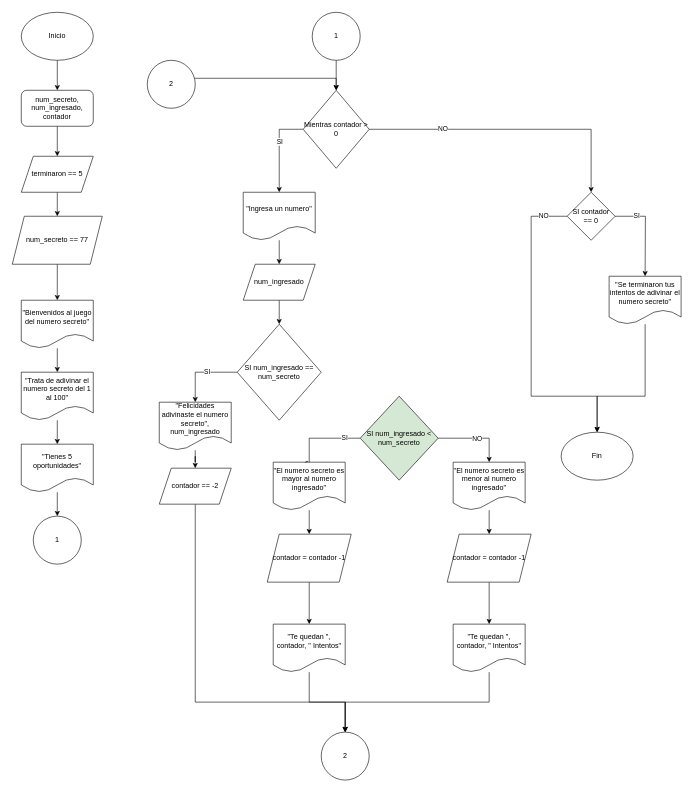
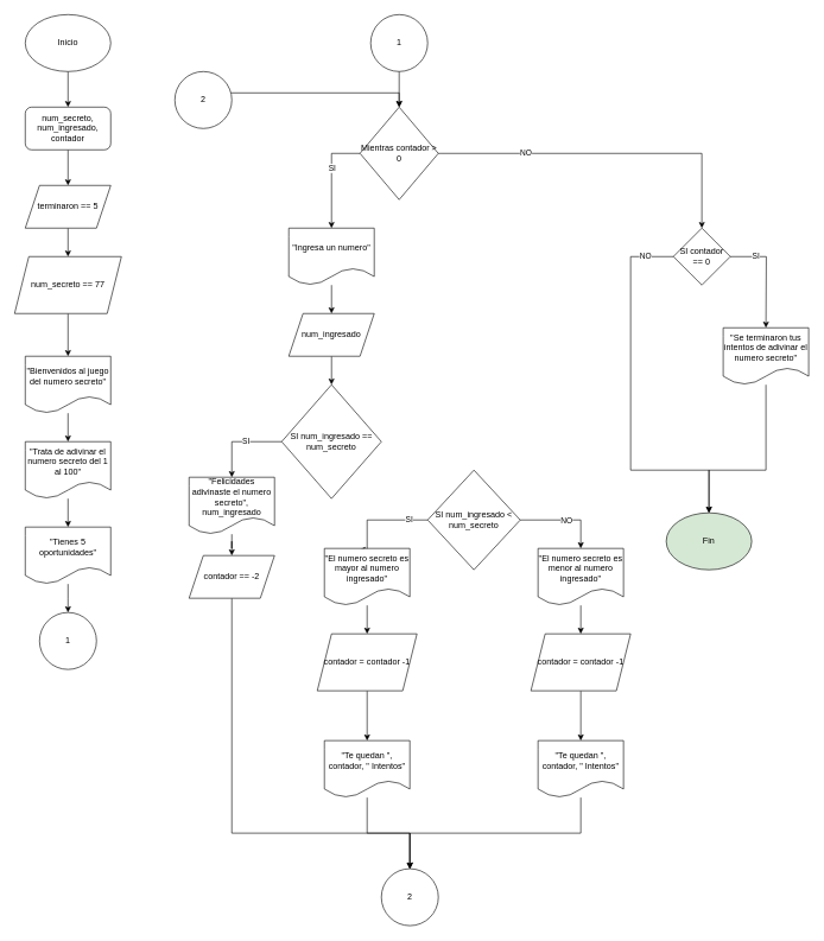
  <mxCell id="0" />
  <mxCell id="1" parent="0" />
  <mxCell id="2" value="" style="edgeStyle=orthogonalEdgeStyle;rounded=0;orthogonalLoop=1;jettySize=auto;html=1;" edge="1" parent="1" source="3" target="5"><mxGeometry relative="1" as="geometry" /></mxCell>
  <mxCell id="3" value="Inicio" style="ellipse;whiteSpace=wrap;html=1;" vertex="1" parent="1"><mxGeometry x="35" y="20" width="120" height="80" as="geometry" /></mxCell>
  <mxCell id="4" value="" style="edgeStyle=orthogonalEdgeStyle;rounded=0;orthogonalLoop=1;jettySize=auto;html=1;" edge="1" parent="1" source="5" target="7"><mxGeometry relative="1" as="geometry" /></mxCell>
  <mxCell id="5" value="num_secreto, num_ingresado, contador" style="whiteSpace=wrap;html=1;rounded=1;" vertex="1" parent="1"><mxGeometry x="35" y="150" width="120" height="60" as="geometry" /></mxCell>
  <mxCell id="6" value="" style="edgeStyle=orthogonalEdgeStyle;rounded=0;orthogonalLoop=1;jettySize=auto;html=1;" edge="1" parent="1" source="7" target="18"><mxGeometry relative="1" as="geometry" /></mxCell>
  <mxCell id="7" value="terminaron == 5" style="shape=parallelogram;perimeter=parallelogramPerimeter;whiteSpace=wrap;html=1;fixedSize=1;" vertex="1" parent="1"><mxGeometry x="35" y="260" width="120" height="60" as="geometry" /></mxCell>
  <mxCell id="8" value="" style="edgeStyle=orthogonalEdgeStyle;rounded=0;orthogonalLoop=1;jettySize=auto;html=1;" edge="1" parent="1" source="9" target="11"><mxGeometry relative="1" as="geometry" /></mxCell>
  <mxCell id="9" value="&quot;Bienvenidos al juego del numero secreto&quot;" style="shape=document;whiteSpace=wrap;html=1;boundedLbl=1;" vertex="1" parent="1"><mxGeometry x="35" y="500" width="120" height="80" as="geometry" /></mxCell>
  <mxCell id="10" value="" style="edgeStyle=orthogonalEdgeStyle;rounded=0;orthogonalLoop=1;jettySize=auto;html=1;" edge="1" parent="1" source="11" target="13"><mxGeometry relative="1" as="geometry" /></mxCell>
  <mxCell id="11" value="&quot;Trata de adivinar el numero secreto del 1 al 100&quot;" style="shape=document;whiteSpace=wrap;html=1;boundedLbl=1;" vertex="1" parent="1"><mxGeometry x="35" y="620" width="120" height="80" as="geometry" /></mxCell>
  <mxCell id="12" value="" style="edgeStyle=orthogonalEdgeStyle;rounded=0;orthogonalLoop=1;jettySize=auto;html=1;" edge="1" parent="1" source="13"><mxGeometry relative="1" as="geometry"><mxPoint x="95" y="860" as="targetPoint" /></mxGeometry></mxCell>
  <mxCell id="13" value="&quot;Tienes 5 oportunidades&quot;" style="shape=document;whiteSpace=wrap;html=1;boundedLbl=1;" vertex="1" parent="1"><mxGeometry x="35" y="740" width="120" height="80" as="geometry" /></mxCell>
  <mxCell id="14" value="1" style="ellipse;whiteSpace=wrap;html=1;aspect=fixed;" vertex="1" parent="1"><mxGeometry x="55" y="860" width="80" height="80" as="geometry" /></mxCell>
  <mxCell id="15" value="" style="edgeStyle=orthogonalEdgeStyle;rounded=0;orthogonalLoop=1;jettySize=auto;html=1;" edge="1" parent="1" source="16" target="23"><mxGeometry relative="1" as="geometry" /></mxCell>
  <mxCell id="16" value="1" style="ellipse;whiteSpace=wrap;html=1;aspect=fixed;" vertex="1" parent="1"><mxGeometry x="520" y="20" width="80" height="80" as="geometry" /></mxCell>
  <mxCell id="17" value="" style="edgeStyle=orthogonalEdgeStyle;rounded=0;orthogonalLoop=1;jettySize=auto;html=1;" edge="1" parent="1" source="18" target="9"><mxGeometry relative="1" as="geometry" /></mxCell>
  <mxCell id="18" value="num_secreto == 77" style="shape=parallelogram;perimeter=parallelogramPerimeter;whiteSpace=wrap;html=1;fixedSize=1;" vertex="1" parent="1"><mxGeometry x="20" y="360" width="150" height="80" as="geometry" /></mxCell>
  <mxCell id="19" style="edgeStyle=orthogonalEdgeStyle;rounded=0;orthogonalLoop=1;jettySize=auto;html=1;entryX=0.5;entryY=0;entryDx=0;entryDy=0;" edge="1" parent="1" source="23"><mxGeometry relative="1" as="geometry"><mxPoint x="465" y="320" as="targetPoint" /><Array as="points"><mxPoint x="465" y="215" /></Array></mxGeometry></mxCell>
  <mxCell id="20" value="SI" style="edgeLabel;html=1;align=center;verticalAlign=middle;resizable=0;points=[];" vertex="1" connectable="0" parent="19"><mxGeometry x="-0.172" relative="1" as="geometry"><mxPoint as="offset" /></mxGeometry></mxCell>
  <mxCell id="21" style="edgeStyle=orthogonalEdgeStyle;rounded=0;orthogonalLoop=1;jettySize=auto;html=1;entryX=0.5;entryY=0;entryDx=0;entryDy=0;" edge="1" parent="1" source="23" target="28"><mxGeometry relative="1" as="geometry"><mxPoint x="825" y="260" as="targetPoint" /></mxGeometry></mxCell>
  <mxCell id="22" value="NO" style="edgeLabel;html=1;align=center;verticalAlign=middle;resizable=0;points=[];" vertex="1" connectable="0" parent="21"><mxGeometry x="-0.487" y="1" relative="1" as="geometry"><mxPoint as="offset" /></mxGeometry></mxCell>
  <mxCell id="23" value="Mientras contador &amp;gt; 0" style="rhombus;whiteSpace=wrap;html=1;" vertex="1" parent="1"><mxGeometry x="505" y="150" width="110" height="130" as="geometry" /></mxCell>
  <mxCell id="24" style="edgeStyle=orthogonalEdgeStyle;rounded=0;orthogonalLoop=1;jettySize=auto;html=1;" edge="1" parent="1" source="28"><mxGeometry relative="1" as="geometry"><mxPoint x="1075" y="460" as="targetPoint" /></mxGeometry></mxCell>
  <mxCell id="25" value="SI" style="edgeLabel;html=1;align=center;verticalAlign=middle;resizable=0;points=[];" vertex="1" connectable="0" parent="24"><mxGeometry x="-0.533" y="1" relative="1" as="geometry"><mxPoint as="offset" /></mxGeometry></mxCell>
  <mxCell id="26" style="edgeStyle=orthogonalEdgeStyle;rounded=0;orthogonalLoop=1;jettySize=auto;html=1;entryX=0.5;entryY=0;entryDx=0;entryDy=0;" edge="1" parent="1" source="28" target="31"><mxGeometry relative="1" as="geometry"><Array as="points"><mxPoint x="885" y="360" /><mxPoint x="885" y="660" /></Array></mxGeometry></mxCell>
  <mxCell id="27" value="NO" style="edgeLabel;html=1;align=center;verticalAlign=middle;resizable=0;points=[];" vertex="1" connectable="0" parent="26"><mxGeometry x="-0.849" y="-1" relative="1" as="geometry"><mxPoint as="offset" /></mxGeometry></mxCell>
  <mxCell id="28" value="SI contador == 0" style="rhombus;whiteSpace=wrap;html=1;" vertex="1" parent="1"><mxGeometry x="945" y="320" width="80" height="80" as="geometry" /></mxCell>
  <mxCell id="29" style="edgeStyle=orthogonalEdgeStyle;rounded=0;orthogonalLoop=1;jettySize=auto;html=1;entryX=0.5;entryY=0;entryDx=0;entryDy=0;" edge="1" parent="1" source="30" target="31"><mxGeometry relative="1" as="geometry"><mxPoint x="1045" y="660" as="targetPoint" /><Array as="points"><mxPoint x="1075" y="660" /><mxPoint x="995" y="660" /></Array></mxGeometry></mxCell>
  <mxCell id="30" value="&quot;Se terminaron tus intentos de adivinar el numero secreto&quot;" style="shape=document;whiteSpace=wrap;html=1;boundedLbl=1;" vertex="1" parent="1"><mxGeometry x="1015" y="460" width="120" height="80" as="geometry" /></mxCell>
- <mxCell id="31" value="Fin" style="ellipse;whiteSpace=wrap;html=1;" vertex="1" parent="1"><mxGeometry x="935" y="720" width="120" height="80" as="geometry" /></mxCell>
+ <mxCell id="31" value="Fin" style="ellipse;whiteSpace=wrap;html=1;fillColor=#d5e8d4;" vertex="1" parent="1"><mxGeometry x="935" y="720" width="120" height="80" as="geometry" /></mxCell>
  <mxCell id="32" value="" style="edgeStyle=orthogonalEdgeStyle;rounded=0;orthogonalLoop=1;jettySize=auto;html=1;" edge="1" source="33" target="35" parent="1"><mxGeometry relative="1" as="geometry" /></mxCell>
  <mxCell id="33" value="&quot;Ingresa un numero&quot;" style="shape=document;whiteSpace=wrap;html=1;boundedLbl=1;" vertex="1" parent="1"><mxGeometry x="405" y="320" width="120" height="80" as="geometry" /></mxCell>
  <mxCell id="34" value="" style="edgeStyle=orthogonalEdgeStyle;rounded=0;orthogonalLoop=1;jettySize=auto;html=1;" edge="1" parent="1" source="35" target="38"><mxGeometry relative="1" as="geometry" /></mxCell>
  <mxCell id="35" value="num_ingresado" style="shape=parallelogram;perimeter=parallelogramPerimeter;whiteSpace=wrap;html=1;fixedSize=1;" vertex="1" parent="1"><mxGeometry x="405" y="440" width="120" height="60" as="geometry" /></mxCell>
  <mxCell id="36" style="edgeStyle=orthogonalEdgeStyle;rounded=0;orthogonalLoop=1;jettySize=auto;html=1;entryX=0.5;entryY=0;entryDx=0;entryDy=0;" edge="1" parent="1" source="38" target="40"><mxGeometry relative="1" as="geometry" /></mxCell>
  <mxCell id="37" value="SI" style="edgeLabel;html=1;align=center;verticalAlign=middle;resizable=0;points=[];" vertex="1" connectable="0" parent="36"><mxGeometry x="-0.15" y="-1" relative="1" as="geometry"><mxPoint as="offset" /></mxGeometry></mxCell>
  <mxCell id="38" value="SI num_ingresado == num_secreto" style="rhombus;whiteSpace=wrap;html=1;" vertex="1" parent="1"><mxGeometry x="395" y="540" width="140" height="160" as="geometry" /></mxCell>
  <mxCell id="39" value="" style="edgeStyle=orthogonalEdgeStyle;rounded=0;orthogonalLoop=1;jettySize=auto;html=1;" edge="1" parent="1" source="40" target="42"><mxGeometry relative="1" as="geometry" /></mxCell>
  <mxCell id="40" value="&quot;Felicidades adivinaste el numero secreto&quot;, num_ingresado" style="shape=document;whiteSpace=wrap;html=1;boundedLbl=1;" vertex="1" parent="1"><mxGeometry x="265" y="670" width="120" height="80" as="geometry" /></mxCell>
  <mxCell id="41" style="edgeStyle=orthogonalEdgeStyle;rounded=0;orthogonalLoop=1;jettySize=auto;html=1;" edge="1" parent="1" source="42"><mxGeometry relative="1" as="geometry"><mxPoint x="575" y="1220" as="targetPoint" /><Array as="points"><mxPoint x="325" y="1170" /><mxPoint x="575" y="1170" /></Array></mxGeometry></mxCell>
  <mxCell id="42" value="contador == -2" style="shape=parallelogram;perimeter=parallelogramPerimeter;whiteSpace=wrap;html=1;fixedSize=1;" vertex="1" parent="1"><mxGeometry x="265" y="780" width="120" height="60" as="geometry" /></mxCell>
  <mxCell id="43" style="edgeStyle=orthogonalEdgeStyle;rounded=0;orthogonalLoop=1;jettySize=auto;html=1;entryX=0.408;entryY=0.025;entryDx=0;entryDy=0;entryPerimeter=0;" edge="1" parent="1" source="47" target="49"><mxGeometry relative="1" as="geometry"><Array as="points"><mxPoint x="515" y="730" /><mxPoint x="515" y="772" /></Array></mxGeometry></mxCell>
  <mxCell id="44" value="SI" style="edgeLabel;html=1;align=center;verticalAlign=middle;resizable=0;points=[];" vertex="1" connectable="0" parent="43"><mxGeometry x="-0.609" y="-1" relative="1" as="geometry"><mxPoint as="offset" /></mxGeometry></mxCell>
  <mxCell id="45" style="edgeStyle=orthogonalEdgeStyle;rounded=0;orthogonalLoop=1;jettySize=auto;html=1;exitX=1;exitY=0.5;exitDx=0;exitDy=0;entryX=0.5;entryY=0;entryDx=0;entryDy=0;" edge="1" parent="1" source="47" target="55"><mxGeometry relative="1" as="geometry" /></mxCell>
  <mxCell id="46" value="NO" style="edgeLabel;html=1;align=center;verticalAlign=middle;resizable=0;points=[];" vertex="1" connectable="0" parent="45"><mxGeometry x="0.024" relative="1" as="geometry"><mxPoint as="offset" /></mxGeometry></mxCell>
- <mxCell id="47" value="SI num_ingresado &amp;lt; num_secreto" style="rhombus;whiteSpace=wrap;html=1;fillColor=#d5e8d4;" vertex="1" parent="1"><mxGeometry x="600" y="660" width="130" height="140" as="geometry" /></mxCell>
+ <mxCell id="47" value="SI num_ingresado &amp;lt; num_secreto" style="rhombus;whiteSpace=wrap;html=1;" vertex="1" parent="1"><mxGeometry x="600" y="660" width="130" height="140" as="geometry" /></mxCell>
  <mxCell id="48" value="" style="edgeStyle=orthogonalEdgeStyle;rounded=0;orthogonalLoop=1;jettySize=auto;html=1;" edge="1" parent="1" source="49" target="51"><mxGeometry relative="1" as="geometry" /></mxCell>
  <mxCell id="49" value="&quot;El numero secreto es mayor al numero ingresado&quot;" style="shape=document;whiteSpace=wrap;html=1;boundedLbl=1;" vertex="1" parent="1"><mxGeometry x="455" y="770" width="120" height="80" as="geometry" /></mxCell>
  <mxCell id="50" value="" style="edgeStyle=orthogonalEdgeStyle;rounded=0;orthogonalLoop=1;jettySize=auto;html=1;" edge="1" parent="1" source="51" target="53"><mxGeometry relative="1" as="geometry" /></mxCell>
  <mxCell id="51" value="contador = contador -1" style="shape=parallelogram;perimeter=parallelogramPerimeter;whiteSpace=wrap;html=1;fixedSize=1;" vertex="1" parent="1"><mxGeometry x="445" y="890" width="140" height="80" as="geometry" /></mxCell>
  <mxCell id="52" style="edgeStyle=orthogonalEdgeStyle;rounded=0;orthogonalLoop=1;jettySize=auto;html=1;entryX=0.5;entryY=0;entryDx=0;entryDy=0;" edge="1" parent="1" source="53" target="60"><mxGeometry relative="1" as="geometry" /></mxCell>
  <mxCell id="53" value="&quot;Te quedan &quot;, contador, &quot; Intentos&quot;" style="shape=document;whiteSpace=wrap;html=1;boundedLbl=1;" vertex="1" parent="1"><mxGeometry x="455" y="1040" width="120" height="80" as="geometry" /></mxCell>
  <mxCell id="54" value="" style="edgeStyle=orthogonalEdgeStyle;rounded=0;orthogonalLoop=1;jettySize=auto;html=1;" edge="1" source="55" target="57" parent="1"><mxGeometry relative="1" as="geometry" /></mxCell>
  <mxCell id="55" value="&quot;El numero secreto es menor al numero ingresado&quot;" style="shape=document;whiteSpace=wrap;html=1;boundedLbl=1;" vertex="1" parent="1"><mxGeometry x="755" y="770" width="120" height="80" as="geometry" /></mxCell>
  <mxCell id="56" value="" style="edgeStyle=orthogonalEdgeStyle;rounded=0;orthogonalLoop=1;jettySize=auto;html=1;" edge="1" source="57" target="59" parent="1"><mxGeometry relative="1" as="geometry" /></mxCell>
  <mxCell id="57" value="contador = contador -1" style="shape=parallelogram;perimeter=parallelogramPerimeter;whiteSpace=wrap;html=1;fixedSize=1;" vertex="1" parent="1"><mxGeometry x="745" y="890" width="140" height="80" as="geometry" /></mxCell>
  <mxCell id="58" style="edgeStyle=orthogonalEdgeStyle;rounded=0;orthogonalLoop=1;jettySize=auto;html=1;entryX=0.5;entryY=0;entryDx=0;entryDy=0;" edge="1" parent="1" source="59" target="60"><mxGeometry relative="1" as="geometry"><Array as="points"><mxPoint x="815" y="1170" /><mxPoint x="575" y="1170" /></Array></mxGeometry></mxCell>
  <mxCell id="59" value="&quot;Te quedan &quot;, contador, &quot; Intentos&quot;" style="shape=document;whiteSpace=wrap;html=1;boundedLbl=1;" vertex="1" parent="1"><mxGeometry x="755" y="1040" width="120" height="80" as="geometry" /></mxCell>
  <mxCell id="60" value="2" style="ellipse;whiteSpace=wrap;html=1;aspect=fixed;" vertex="1" parent="1"><mxGeometry x="535" y="1220" width="80" height="80" as="geometry" /></mxCell>
  <mxCell id="61" style="edgeStyle=orthogonalEdgeStyle;rounded=0;orthogonalLoop=1;jettySize=auto;html=1;entryX=0.5;entryY=0;entryDx=0;entryDy=0;" edge="1" parent="1" source="62" target="23"><mxGeometry relative="1" as="geometry"><Array as="points"><mxPoint x="560" y="130" /></Array></mxGeometry></mxCell>
  <mxCell id="62" value="2" style="ellipse;whiteSpace=wrap;html=1;aspect=fixed;" vertex="1" parent="1"><mxGeometry x="245" y="100" width="80" height="80" as="geometry" /></mxCell>
